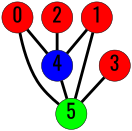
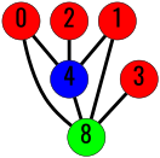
  graph {
    splines=true
    fontname=Oswald
    node [color=black fillcolor=red fixedsize=true fontname=Oswald fontsize=42 penwidth=1 shape=circle style=filled]
    edge [color=black penwidth=6 style=bold fontname=Oswald]
    0 [height=0.91667 width=0.91667]
    4 [fillcolor=blue height=0.91667 width=0.91667]
-   5 [fillcolor=green height=0.91667 width=0.91667]
+   5 [fillcolor=green height=0.91667 label=8 width=0.91667]
    1 [height=0.91667 width=0.91667]
    2 [height=0.91667 width=0.91667]
    3 [height=0.91667 width=0.91667]
    0 -- 4
    0 -- 5
    4 -- 5
    1 -- 4
    1 -- 5
    2 -- 4
    3 -- 5
  }
